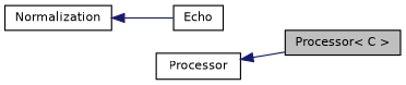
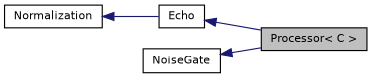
  digraph {
    rankdir=LR
    node [color=black fillcolor=white fontname=Helvetica fontsize=10 shape=record style=filled]
    edge [color=midnightblue dir=back fontname=Helvetica fontsize=10 labelfontname=Helvetica labelfontsize=10 style=solid]
    n1 [fillcolor=grey75 fontcolor=black height=0.2 label="Processor\< C \>" width=0.4]
    n2 [height=0.2 label=Echo width=0.4]
    n3 [height=0.2 label=Normalization width=0.4]
-   n4 [height=0.2 label=Processor width=0.4]
+   n4 [height=0.2 label=NoiseGate width=0.4]
+   n2 -> n1
    n3 -> n2
    n4 -> n1
  }
